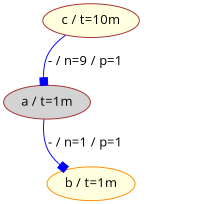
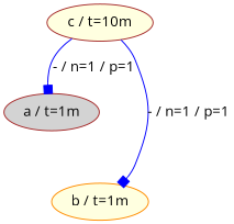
  digraph {
    fontname="Open Sans"
    node [color=brown fillcolor=lightyellow fontname="Open Sans" style=filled]
    edge [arrowhead=box color=blue fontname="Open Sans"]
    n1 [fillcolor=lightgrey label="a / t=1m"]
    n2 [color=darkorange label="b / t=1m"]
    n3 [label="c / t=10m"]
-   n1 -> n2 [label="- / n=1 / p=1"]
-   n3 -> n1 [label="- / n=9 / p=1"]
+   n3 -> n2 [label="- / n=1 / p=1"]
+   n3 -> n1 [label="- / n=1 / p=1"]
  }
